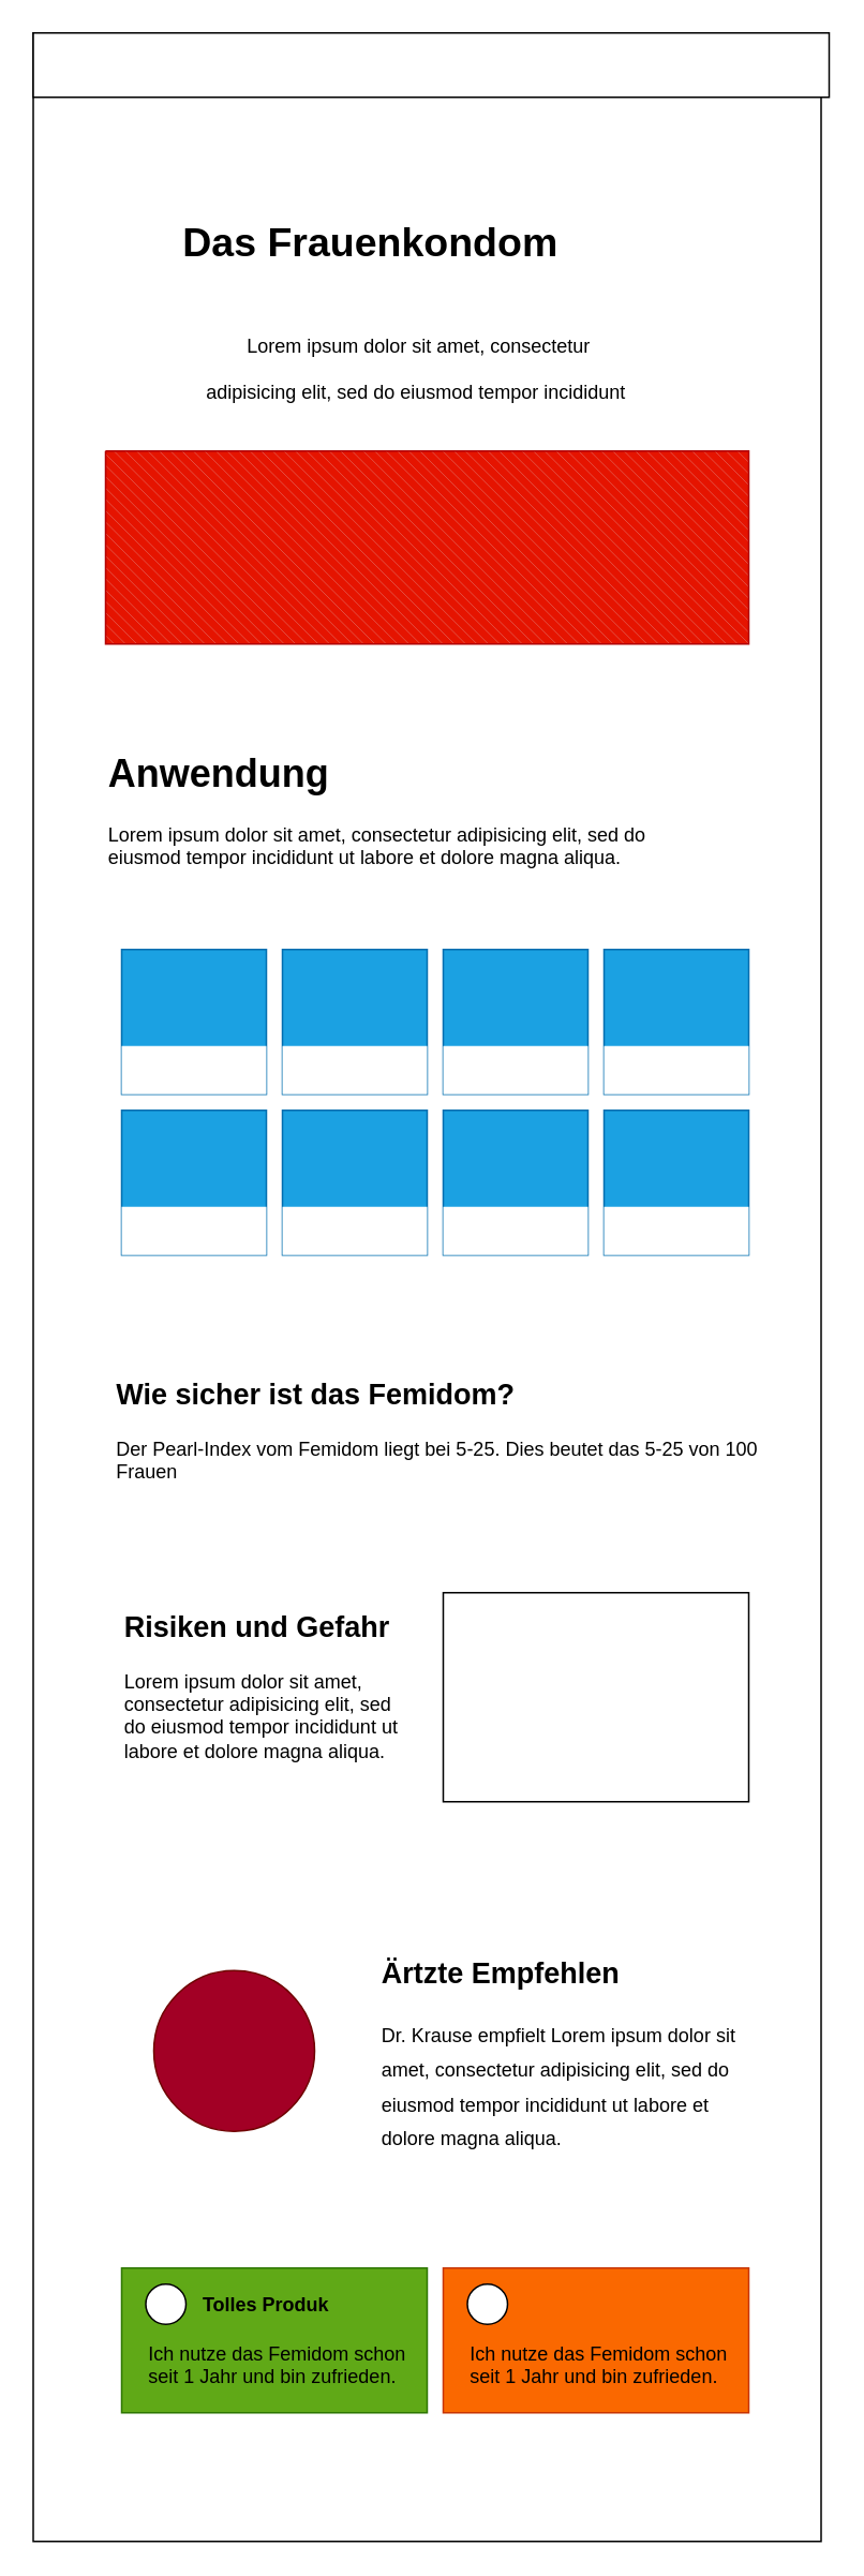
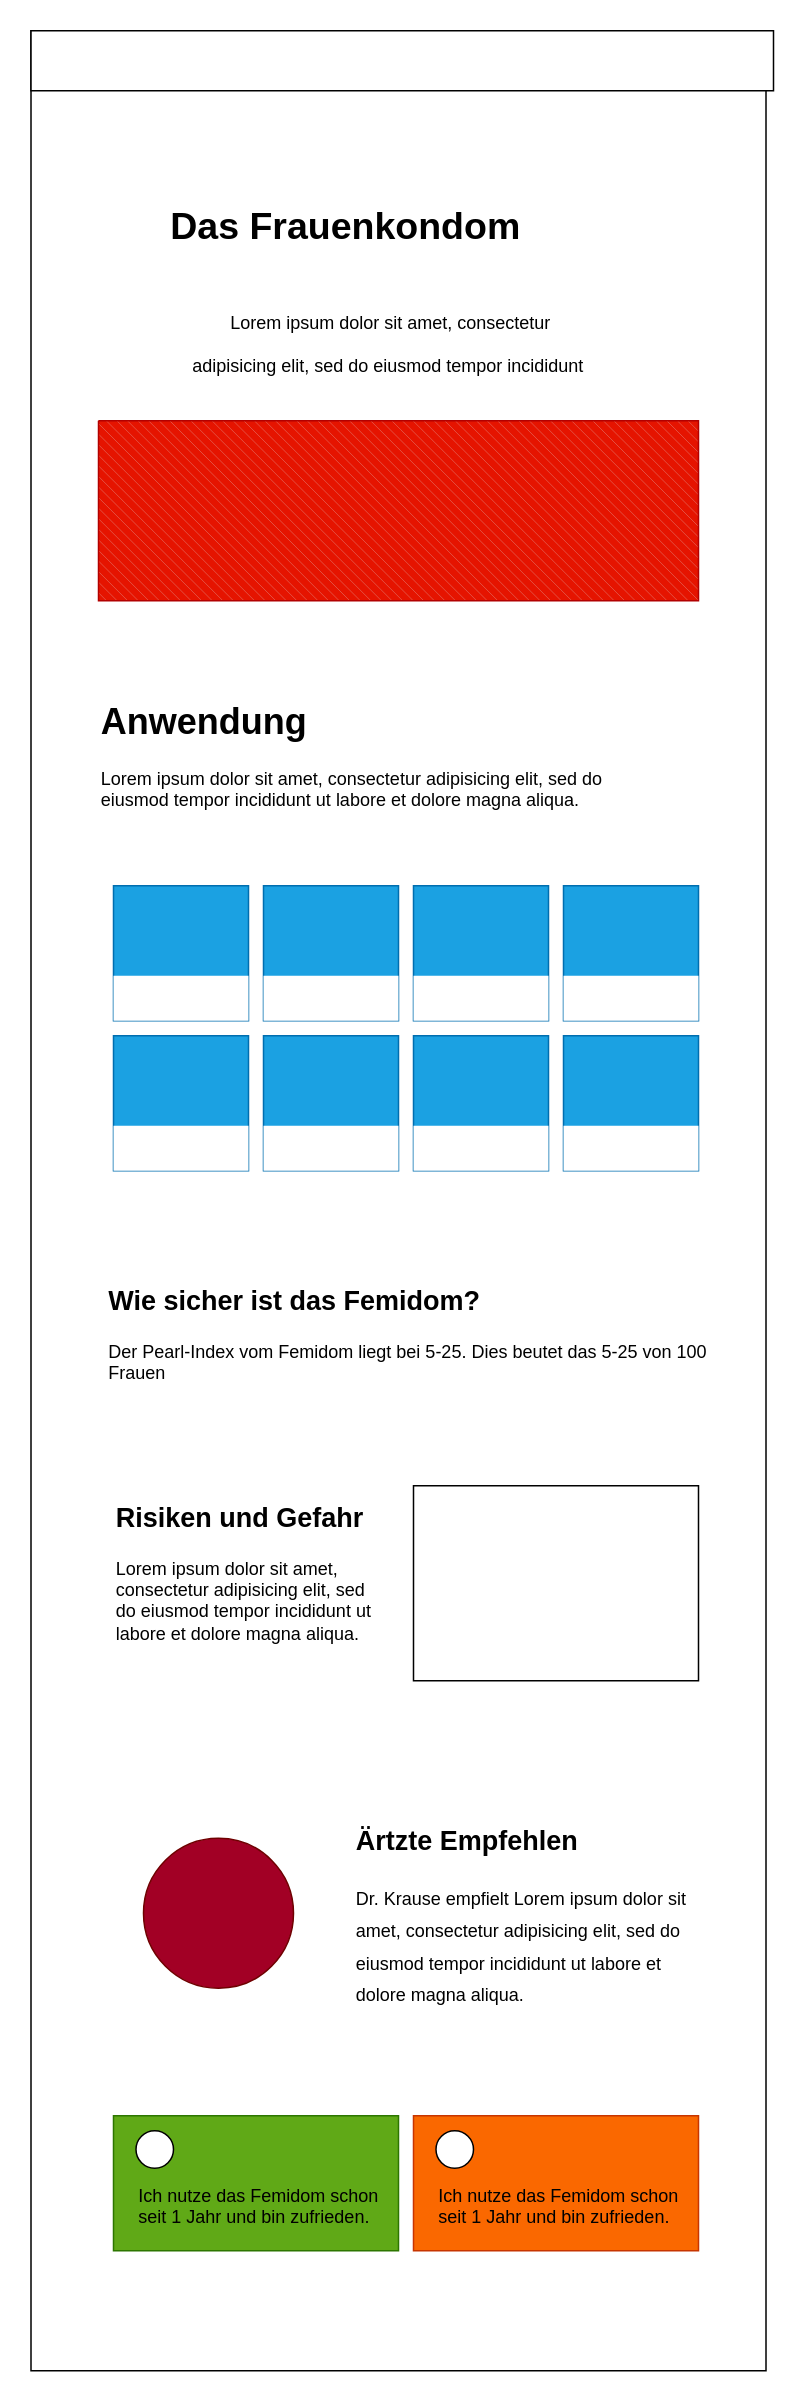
  <mxCell id="0" />
  <mxCell id="1" parent="0" />
  <mxCell id="2" value="" style="whiteSpace=wrap;html=1;" parent="1" vertex="1"><mxGeometry x="20" y="20" width="490" height="1560" as="geometry" /></mxCell>
  <mxCell id="3" value="&lt;h1 style=&quot;margin-top: 0px;&quot;&gt;Anwendung&lt;/h1&gt;&lt;p&gt;Lorem ipsum dolor sit amet, consectetur adipisicing elit, sed do eiusmod tempor incididunt ut labore et dolore magna aliqua.&lt;/p&gt;" style="text;html=1;whiteSpace=wrap;overflow=hidden;rounded=0;" parent="1" vertex="1"><mxGeometry x="65" y="460" width="340" height="120" as="geometry" /></mxCell>
  <mxCell id="4" value="" style="whiteSpace=wrap;html=1;aspect=fixed;fillColor=#1ba1e2;strokeColor=#006EAF;fontColor=#ffffff;" parent="1" vertex="1"><mxGeometry x="75" y="590" width="90" height="90" as="geometry" /></mxCell>
  <mxCell id="5" value="&lt;h2 style=&quot;margin-top: 0px;&quot;&gt;Wie sicher ist das Femidom?&lt;/h2&gt;&lt;p&gt;Der Pearl-Index vom Femidom liegt bei 5-25. Dies beutet das 5-25 von 100 Frauen&lt;/p&gt;" style="text;html=1;whiteSpace=wrap;overflow=hidden;rounded=0;" parent="1" vertex="1"><mxGeometry x="70" y="850" width="415" height="120" as="geometry" /></mxCell>
  <mxCell id="6" value="" style="verticalLabelPosition=bottom;verticalAlign=top;html=1;shape=mxgraph.basic.rect;fillColor2=none;strokeWidth=1;size=20;indent=5;" vertex="1" parent="1"><mxGeometry x="275" y="990" width="190" height="130" as="geometry" /></mxCell>
  <mxCell id="7" value="&lt;h2 style=&quot;margin-top: 0px;&quot;&gt;Risiken und Gefahr&lt;/h2&gt;&lt;p&gt;Lorem ipsum dolor sit amet, consectetur adipisicing elit, sed do eiusmod tempor incididunt ut labore et dolore magna aliqua.&lt;/p&gt;" style="text;html=1;whiteSpace=wrap;overflow=hidden;rounded=0;" vertex="1" parent="1"><mxGeometry x="75" y="995" width="180" height="120" as="geometry" /></mxCell>
  <mxCell id="8" value="" style="verticalLabelPosition=bottom;verticalAlign=top;html=1;shape=mxgraph.basic.patternFillRect;fillStyle=diagRev;step=5;fillStrokeWidth=0.2;fillStrokeColor=#dddddd;fillColor=light-dark(#E51400,#E51400);fontColor=#ffffff;strokeColor=#B20000;" vertex="1" parent="1"><mxGeometry x="65" y="280" width="400" height="120" as="geometry" /></mxCell>
  <mxCell id="9" value="&lt;h1&gt;&lt;font style=&quot;font-size: 25px;&quot;&gt;Das Frauenkondom&lt;/font&gt;&lt;/h1&gt;" style="text;html=1;align=center;verticalAlign=middle;whiteSpace=wrap;rounded=0;" vertex="1" parent="1"><mxGeometry x="80" y="120" width="300" height="60" as="geometry" /></mxCell>
  <mxCell id="10" value="&lt;h1 style=&quot;margin-top: 0px;&quot;&gt;&lt;span style=&quot;background-color: transparent; font-size: 12px; font-weight: normal;&quot;&gt;Lorem ipsum dolor sit amet, consectetur adipisicing elit, sed do eiusmod tempor incididunt&amp;nbsp;&lt;/span&gt;&lt;/h1&gt;" style="text;html=1;whiteSpace=wrap;overflow=hidden;rounded=0;align=center;" vertex="1" parent="1"><mxGeometry x="125" y="190" width="270" height="70" as="geometry" /></mxCell>
  <mxCell id="11" value="" style="ellipse;whiteSpace=wrap;html=1;aspect=fixed;fillColor=#a20025;fontColor=#ffffff;strokeColor=#6F0000;" vertex="1" parent="1"><mxGeometry x="95" y="1225" width="100" height="100" as="geometry" /></mxCell>
  <mxCell id="12" value="&lt;h2 style=&quot;margin-top: 0px;&quot;&gt;&lt;span style=&quot;background-color: transparent;&quot;&gt;Ärtzte Empfehlen&lt;/span&gt;&lt;/h2&gt;&lt;h2 style=&quot;margin-top: 0px;&quot;&gt;&lt;span style=&quot;background-color: transparent; font-size: 12px; font-weight: normal;&quot;&gt;Dr. Krause empfielt Lorem ipsum dolor sit amet, consectetur adipisicing elit, sed do eiusmod tempor incididunt ut labore et dolore magna aliqua.&lt;/span&gt;&lt;/h2&gt;" style="text;html=1;whiteSpace=wrap;overflow=hidden;rounded=0;" vertex="1" parent="1"><mxGeometry x="235" y="1210" width="230" height="130" as="geometry" /></mxCell>
  <mxCell id="13" value="" style="group" vertex="1" connectable="0" parent="1"><mxGeometry x="75" y="1410" width="190" height="110" as="geometry" /></mxCell>
  <mxCell id="14" value="" style="whiteSpace=wrap;html=1;fillColor=#60a917;fontColor=#ffffff;strokeColor=#2D7600;" vertex="1" parent="13"><mxGeometry width="190" height="90" as="geometry" /></mxCell>
  <mxCell id="15" value="" style="ellipse;whiteSpace=wrap;html=1;aspect=fixed;" vertex="1" parent="13"><mxGeometry x="15" y="10" width="25" height="25" as="geometry" /></mxCell>
  <mxCell id="16" value="Ich nutze das Femidom schon seit 1 Jahr und bin zufrieden." style="text;overflow=hidden;rounded=0;fontColor=default;whiteSpace=wrap;" vertex="1" parent="13"><mxGeometry x="15" y="40" width="165" height="70" as="geometry" /></mxCell>
- <mxCell id="17" value="Tolles Produk" style="text;align=center;verticalAlign=middle;whiteSpace=wrap;rounded=0;fontStyle=1" vertex="1" parent="13"><mxGeometry x="40" y="7.5" width="100" height="30" as="geometry" /></mxCell>
  <mxCell id="18" value="" style="group" vertex="1" connectable="0" parent="1"><mxGeometry x="275" y="1410" width="190" height="110" as="geometry" /></mxCell>
  <mxCell id="19" value="" style="whiteSpace=wrap;html=1;fillColor=#fa6800;fontColor=#000000;strokeColor=#C73500;" vertex="1" parent="18"><mxGeometry width="190" height="90" as="geometry" /></mxCell>
  <mxCell id="20" value="" style="ellipse;whiteSpace=wrap;html=1;aspect=fixed;" vertex="1" parent="18"><mxGeometry x="15" y="10" width="25" height="25" as="geometry" /></mxCell>
  <mxCell id="21" value="Ich nutze das Femidom schon seit 1 Jahr und bin zufrieden." style="text;overflow=hidden;rounded=0;fontColor=default;whiteSpace=wrap;" vertex="1" parent="18"><mxGeometry x="15" y="40" width="165" height="70" as="geometry" /></mxCell>
  <mxCell id="22" value="" style="rounded=0;whiteSpace=wrap;html=1;fillColor=light-dark(#FFFFFF,#FFFFFF);" vertex="1" parent="1"><mxGeometry x="20" y="20" width="495" height="40" as="geometry" /></mxCell>
  <mxCell id="23" value="" style="whiteSpace=wrap;html=1;aspect=fixed;fillColor=#1ba1e2;strokeColor=#006EAF;fontColor=#ffffff;" vertex="1" parent="1"><mxGeometry x="75" y="690" width="90" height="90" as="geometry" /></mxCell>
  <mxCell id="24" value="" style="whiteSpace=wrap;html=1;aspect=fixed;fillColor=#1ba1e2;strokeColor=#006EAF;fontColor=#ffffff;" vertex="1" parent="1"><mxGeometry x="175" y="590" width="90" height="90" as="geometry" /></mxCell>
  <mxCell id="25" value="" style="whiteSpace=wrap;html=1;aspect=fixed;fillColor=#1ba1e2;strokeColor=#006EAF;fontColor=#ffffff;" vertex="1" parent="1"><mxGeometry x="275" y="590" width="90" height="90" as="geometry" /></mxCell>
  <mxCell id="26" value="" style="whiteSpace=wrap;html=1;aspect=fixed;fillColor=#1ba1e2;strokeColor=#006EAF;fontColor=#ffffff;" vertex="1" parent="1"><mxGeometry x="375" y="590" width="90" height="90" as="geometry" /></mxCell>
  <mxCell id="27" value="" style="whiteSpace=wrap;html=1;aspect=fixed;fillColor=#1ba1e2;strokeColor=#006EAF;fontColor=#ffffff;" vertex="1" parent="1"><mxGeometry x="175" y="690" width="90" height="90" as="geometry" /></mxCell>
  <mxCell id="28" value="" style="whiteSpace=wrap;html=1;aspect=fixed;fillColor=#1ba1e2;strokeColor=#006EAF;fontColor=#ffffff;" vertex="1" parent="1"><mxGeometry x="275" y="690" width="90" height="90" as="geometry" /></mxCell>
  <mxCell id="29" value="" style="whiteSpace=wrap;html=1;aspect=fixed;fillColor=#1ba1e2;strokeColor=#006EAF;fontColor=#ffffff;" vertex="1" parent="1"><mxGeometry x="375" y="690" width="90" height="90" as="geometry" /></mxCell>
  <mxCell id="30" value="" style="rounded=0;whiteSpace=wrap;html=1;fontColor=light-dark(#000000,#000000);strokeColor=none;fillColor=light-dark(#FFFFFF,#CC0066);" vertex="1" parent="1"><mxGeometry x="75" y="650" width="90" height="30" as="geometry" /></mxCell>
  <mxCell id="31" value="" style="rounded=0;whiteSpace=wrap;html=1;fontColor=light-dark(#000000,#000000);strokeColor=none;fillColor=light-dark(#FFFFFF,#CC0066);" vertex="1" parent="1"><mxGeometry x="175" y="650" width="90" height="30" as="geometry" /></mxCell>
  <mxCell id="32" value="" style="rounded=0;whiteSpace=wrap;html=1;fontColor=light-dark(#000000,#000000);strokeColor=none;fillColor=light-dark(#FFFFFF,#CC0066);" vertex="1" parent="1"><mxGeometry x="275" y="650" width="90" height="30" as="geometry" /></mxCell>
  <mxCell id="33" value="" style="rounded=0;whiteSpace=wrap;html=1;fontColor=light-dark(#000000,#000000);strokeColor=none;fillColor=light-dark(#FFFFFF,#CC0066);" vertex="1" parent="1"><mxGeometry x="375" y="650" width="90" height="30" as="geometry" /></mxCell>
  <mxCell id="34" value="" style="rounded=0;whiteSpace=wrap;html=1;fontColor=light-dark(#000000,#000000);strokeColor=none;fillColor=light-dark(#FFFFFF,#CC0066);" vertex="1" parent="1"><mxGeometry x="375" y="750" width="90" height="30" as="geometry" /></mxCell>
  <mxCell id="35" value="" style="rounded=0;whiteSpace=wrap;html=1;fontColor=light-dark(#000000,#000000);strokeColor=none;fillColor=light-dark(#FFFFFF,#CC0066);" vertex="1" parent="1"><mxGeometry x="275" y="750" width="90" height="30" as="geometry" /></mxCell>
  <mxCell id="36" value="" style="rounded=0;whiteSpace=wrap;html=1;fontColor=light-dark(#000000,#000000);strokeColor=none;fillColor=light-dark(#FFFFFF,#CC0066);" vertex="1" parent="1"><mxGeometry x="175" y="750" width="90" height="30" as="geometry" /></mxCell>
  <mxCell id="37" value="" style="rounded=0;whiteSpace=wrap;html=1;fontColor=light-dark(#000000,#000000);strokeColor=none;fillColor=light-dark(#FFFFFF,#CC0066);" vertex="1" parent="1"><mxGeometry x="75" y="750" width="90" height="30" as="geometry" /></mxCell>
